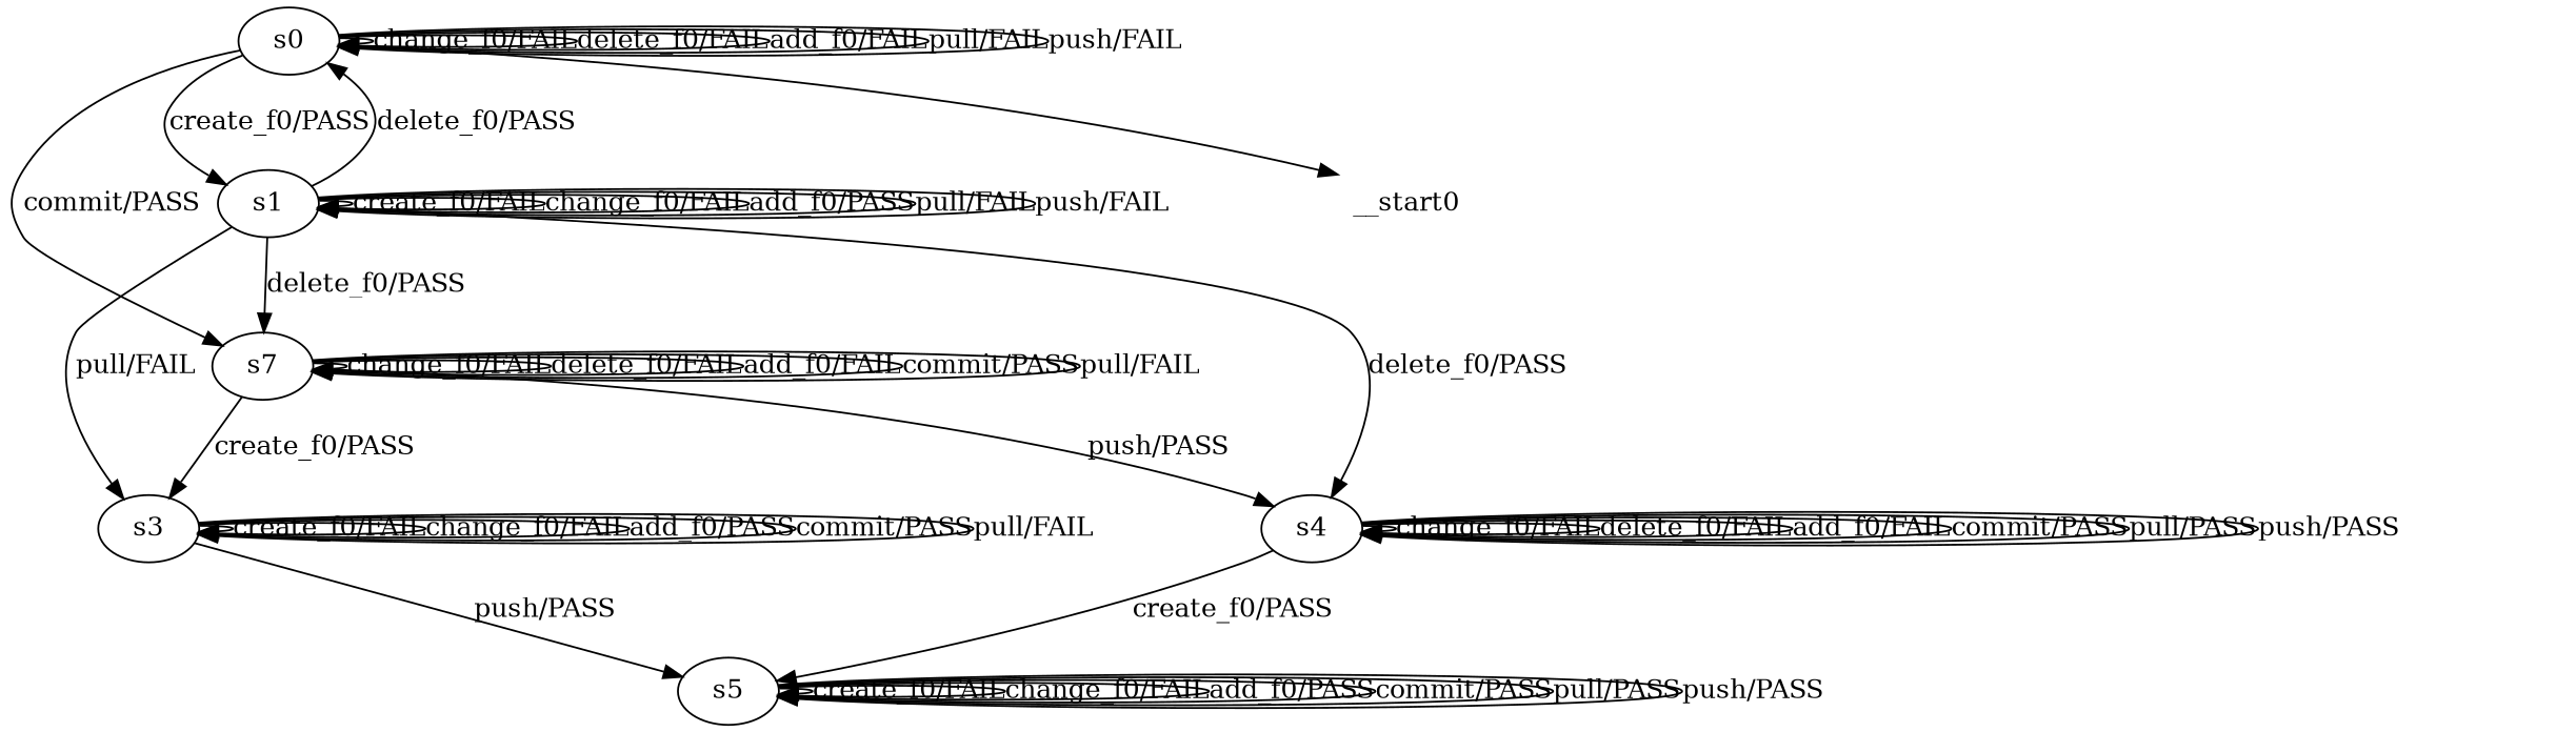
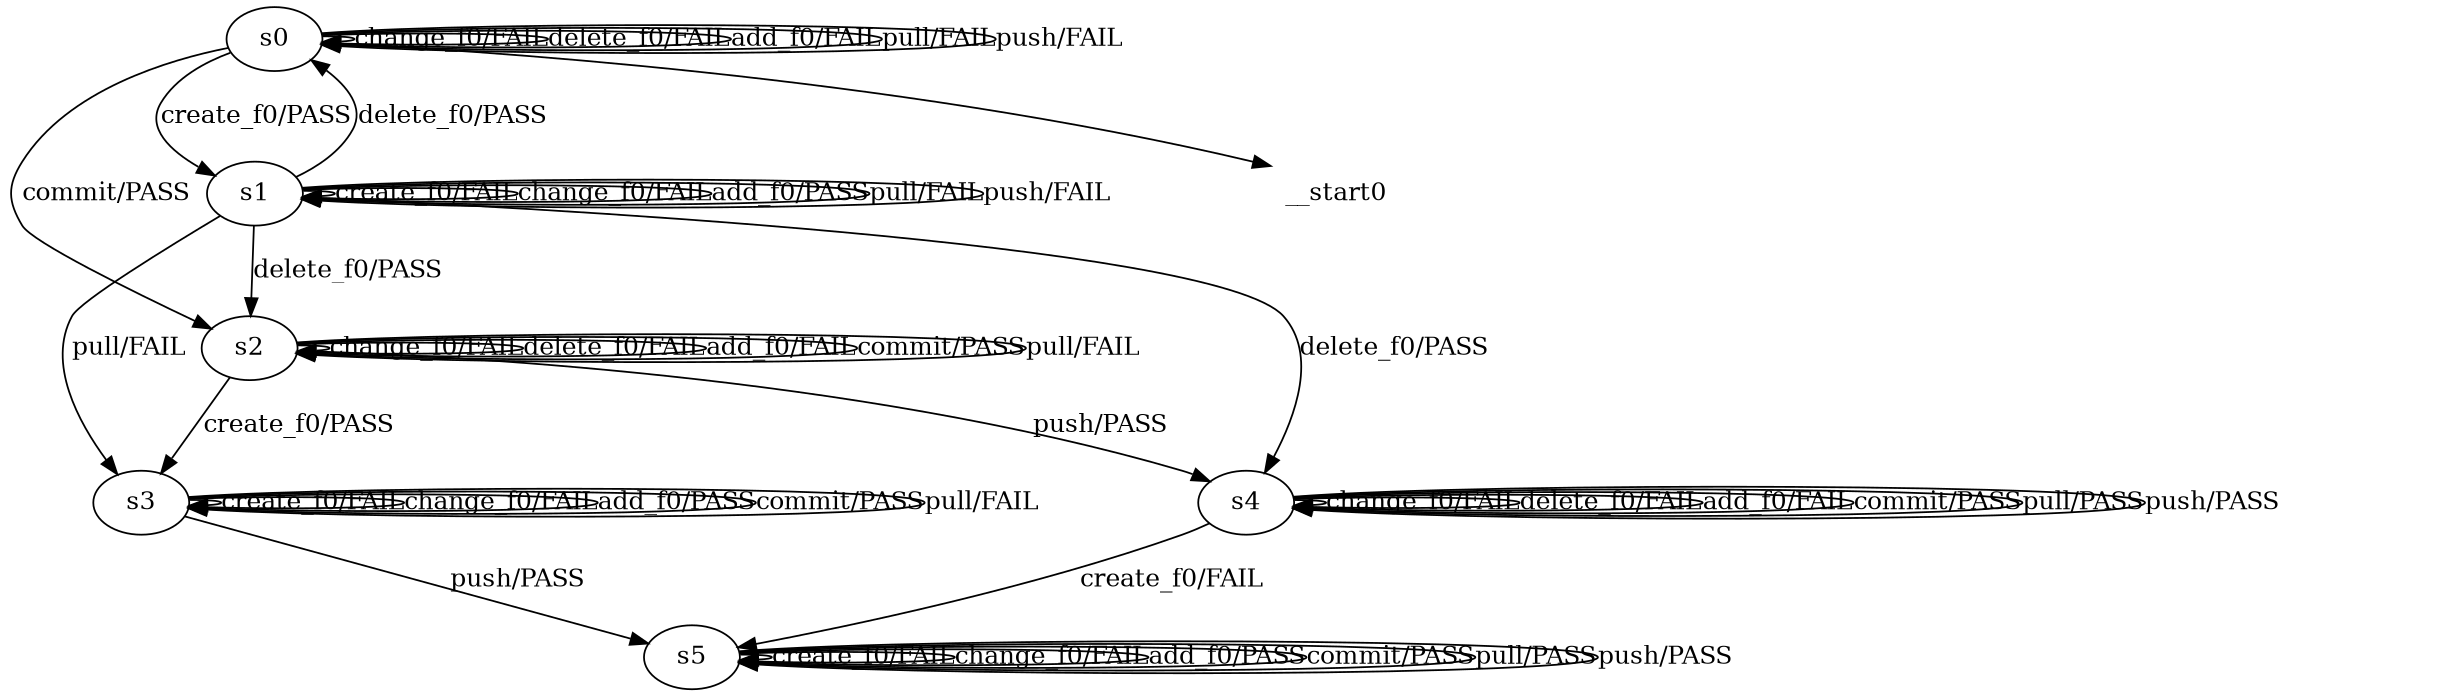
  digraph {
    n1 [label=s0]
    n2 [label=s1]
-   n3 [label=s7]
+   n3 [label=s2]
    __start0 [shape=none]
    n5 [label=s3]
    n6 [label=s4]
    n7 [label=s5]
    n1 -> n1 [label="change_f0/FAIL"]
    n1 -> n1 [label="delete_f0/FAIL"]
    n1 -> n1 [label="add_f0/FAIL"]
    n1 -> n1 [label="pull/FAIL"]
    n1 -> n1 [label="push/FAIL"]
    n1 -> n2 [label="create_f0/PASS"]
    n1 -> n3 [label="commit/PASS"]
    n1 -> __start0
    n2 -> n1 [label="delete_f0/PASS"]
    n2 -> n2 [label="create_f0/FAIL"]
    n2 -> n2 [label="change_f0/FAIL"]
    n2 -> n2 [label="add_f0/PASS"]
    n2 -> n2 [label="pull/FAIL"]
    n2 -> n2 [label="push/FAIL"]
    n2 -> n3 [label="delete_f0/PASS"]
    n2 -> n5 [label="pull/FAIL"]
    n2 -> n6 [label="delete_f0/PASS"]
    n3 -> n3 [label="change_f0/FAIL"]
    n3 -> n3 [label="delete_f0/FAIL"]
    n3 -> n3 [label="add_f0/FAIL"]
    n3 -> n3 [label="commit/PASS"]
    n3 -> n3 [label="pull/FAIL"]
    n3 -> n5 [label="create_f0/PASS"]
    n3 -> n6 [label="push/PASS"]
    n5 -> n5 [label="create_f0/FAIL"]
    n5 -> n5 [label="change_f0/FAIL"]
    n5 -> n5 [label="add_f0/PASS"]
    n5 -> n5 [label="commit/PASS"]
    n5 -> n5 [label="pull/FAIL"]
    n5 -> n7 [label="push/PASS"]
    n6 -> n6 [label="change_f0/FAIL"]
    n6 -> n6 [label="delete_f0/FAIL"]
    n6 -> n6 [label="add_f0/FAIL"]
    n6 -> n6 [label="commit/PASS"]
    n6 -> n6 [label="pull/PASS"]
    n6 -> n6 [label="push/PASS"]
-   n6 -> n7 [label="create_f0/PASS"]
+   n6 -> n7 [label="create_f0/FAIL"]
    n7 -> n7 [label="create_f0/FAIL"]
    n7 -> n7 [label="change_f0/FAIL"]
    n7 -> n7 [label="add_f0/PASS"]
    n7 -> n7 [label="commit/PASS"]
    n7 -> n7 [label="pull/PASS"]
    n7 -> n7 [label="push/PASS"]
  }
